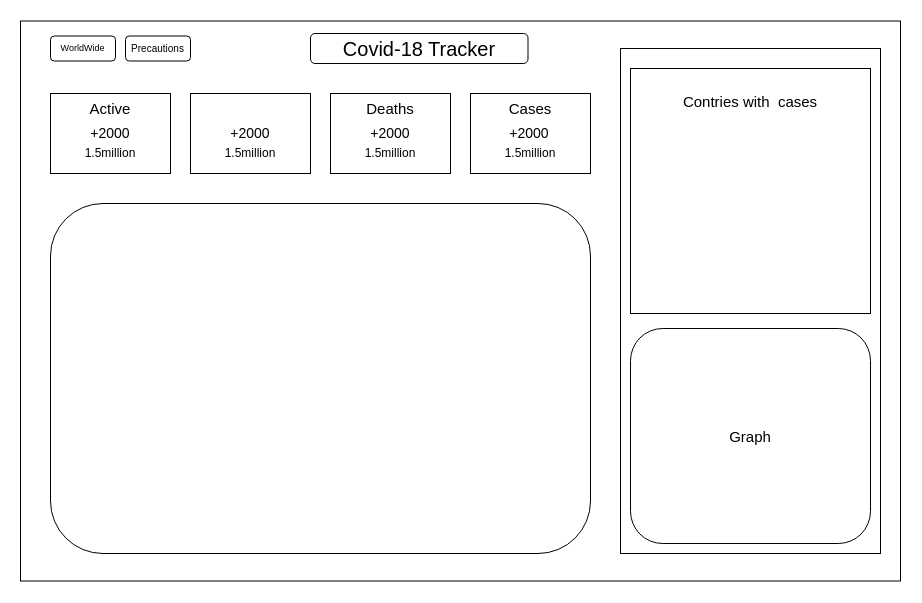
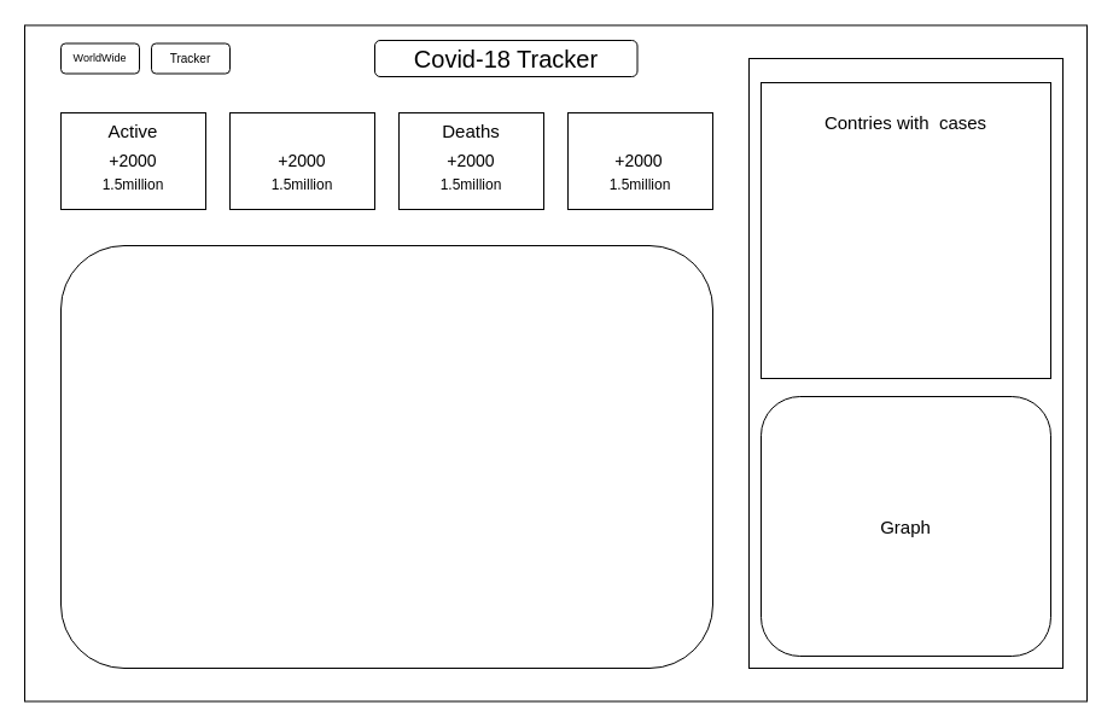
  <mxCell id="0" />
  <mxCell id="1" parent="0" />
  <mxCell id="2" value="" style="rounded=0;whiteSpace=wrap;html=1;" parent="1" vertex="1"><mxGeometry x="20" y="20.5" width="880" height="560" as="geometry" /></mxCell>
  <mxCell id="3" value="" style="rounded=1;whiteSpace=wrap;html=1;" parent="1" vertex="1"><mxGeometry x="310" y="33" width="217.5" height="30" as="geometry" /></mxCell>
  <mxCell id="4" value="Covid-18 Tracker" style="text;html=1;strokeColor=none;fillColor=none;align=center;verticalAlign=middle;whiteSpace=wrap;rounded=0;fontSize=20;" parent="1" vertex="1"><mxGeometry x="323.75" y="38" width="190" height="20" as="geometry" /></mxCell>
  <mxCell id="5" value="" style="rounded=0;whiteSpace=wrap;html=1;fontSize=20;" parent="1" vertex="1"><mxGeometry x="50" y="93" width="120" height="80" as="geometry" /></mxCell>
  <mxCell id="6" value="" style="rounded=0;whiteSpace=wrap;html=1;fontSize=20;" parent="1" vertex="1"><mxGeometry x="190" y="93" width="120" height="80" as="geometry" /></mxCell>
  <mxCell id="7" value="" style="rounded=0;whiteSpace=wrap;html=1;fontSize=20;" parent="1" vertex="1"><mxGeometry x="470" y="93" width="120" height="80" as="geometry" /></mxCell>
  <mxCell id="8" value="" style="rounded=0;whiteSpace=wrap;html=1;fontSize=20;" parent="1" vertex="1"><mxGeometry x="330" y="93" width="120" height="80" as="geometry" /></mxCell>
  <mxCell id="9" value="Active" style="text;html=1;strokeColor=none;fillColor=none;align=center;verticalAlign=middle;whiteSpace=wrap;rounded=0;fontSize=15;" parent="1" vertex="1"><mxGeometry x="50" y="93" width="120" height="30" as="geometry" /></mxCell>
  <mxCell id="10" value="Deaths" style="text;html=1;strokeColor=none;fillColor=none;align=center;verticalAlign=middle;whiteSpace=wrap;rounded=0;fontSize=15;" parent="1" vertex="1"><mxGeometry x="330" y="93" width="120" height="30" as="geometry" /></mxCell>
- <mxCell id="11" value="Cases" style="text;html=1;strokeColor=none;fillColor=none;align=center;verticalAlign=middle;whiteSpace=wrap;rounded=0;fontSize=15;" parent="1" vertex="1"><mxGeometry x="470" y="93" width="120" height="30" as="geometry" /></mxCell>
  <mxCell id="12" value="+2000" style="text;html=1;strokeColor=none;fillColor=none;align=center;verticalAlign=middle;whiteSpace=wrap;rounded=0;fontSize=14;" parent="1" vertex="1"><mxGeometry x="75" y="128" width="70" height="10" as="geometry" /></mxCell>
  <mxCell id="13" value="+2000" style="text;html=1;strokeColor=none;fillColor=none;align=center;verticalAlign=middle;whiteSpace=wrap;rounded=0;fontSize=14;" parent="1" vertex="1"><mxGeometry x="493.75" y="128" width="70" height="10" as="geometry" /></mxCell>
  <mxCell id="14" value="+2000" style="text;html=1;strokeColor=none;fillColor=none;align=center;verticalAlign=middle;whiteSpace=wrap;rounded=0;fontSize=14;" parent="1" vertex="1"><mxGeometry x="355" y="128" width="70" height="10" as="geometry" /></mxCell>
  <mxCell id="15" value="+2000" style="text;html=1;strokeColor=none;fillColor=none;align=center;verticalAlign=middle;whiteSpace=wrap;rounded=0;fontSize=14;" parent="1" vertex="1"><mxGeometry x="215" y="128" width="70" height="10" as="geometry" /></mxCell>
  <mxCell id="16" value="1.5million" style="text;html=1;strokeColor=none;fillColor=none;align=center;verticalAlign=middle;whiteSpace=wrap;rounded=0;fontSize=12;" parent="1" vertex="1"><mxGeometry x="205" y="143" width="90" height="20" as="geometry" /></mxCell>
  <mxCell id="17" value="1.5million" style="text;html=1;strokeColor=none;fillColor=none;align=center;verticalAlign=middle;whiteSpace=wrap;rounded=0;fontSize=12;" parent="1" vertex="1"><mxGeometry x="65" y="143" width="90" height="20" as="geometry" /></mxCell>
  <mxCell id="18" value="1.5million" style="text;html=1;strokeColor=none;fillColor=none;align=center;verticalAlign=middle;whiteSpace=wrap;rounded=0;fontSize=12;" parent="1" vertex="1"><mxGeometry x="485" y="143" width="90" height="20" as="geometry" /></mxCell>
  <mxCell id="19" value="1.5million" style="text;html=1;strokeColor=none;fillColor=none;align=center;verticalAlign=middle;whiteSpace=wrap;rounded=0;fontSize=12;" parent="1" vertex="1"><mxGeometry x="345" y="143" width="90" height="20" as="geometry" /></mxCell>
  <mxCell id="20" value="" style="rounded=1;whiteSpace=wrap;html=1;fontSize=14;" parent="1" vertex="1"><mxGeometry x="50" y="35.5" width="65" height="25" as="geometry" /></mxCell>
  <mxCell id="21" value="WorldWide" style="text;html=1;strokeColor=none;fillColor=none;align=center;verticalAlign=middle;whiteSpace=wrap;rounded=0;fontSize=9;" parent="1" vertex="1"><mxGeometry x="60" y="38" width="45" height="20" as="geometry" /></mxCell>
  <mxCell id="22" value="" style="rounded=1;whiteSpace=wrap;html=1;fontSize=9;" parent="1" vertex="1"><mxGeometry x="125" y="35.5" width="65" height="25" as="geometry" /></mxCell>
  <mxCell id="23" value="" style="rounded=1;whiteSpace=wrap;html=1;fontSize=9;" parent="1" vertex="1"><mxGeometry x="50" y="203" width="540" height="350" as="geometry" /></mxCell>
  <mxCell id="24" value="" style="rounded=0;whiteSpace=wrap;html=1;fontSize=25;" parent="1" vertex="1"><mxGeometry x="620" y="48" width="260" height="505" as="geometry" /></mxCell>
  <mxCell id="25" value="" style="rounded=1;whiteSpace=wrap;html=1;fontSize=25;" parent="1" vertex="1"><mxGeometry x="630" y="328" width="240" height="215" as="geometry" /></mxCell>
  <mxCell id="26" value="" style="rounded=0;whiteSpace=wrap;html=1;fontSize=25;" parent="1" vertex="1"><mxGeometry x="630" y="68" width="240" height="245" as="geometry" /></mxCell>
  <mxCell id="27" value="Contries with&amp;nbsp; cases" style="text;html=1;strokeColor=none;fillColor=none;align=center;verticalAlign=middle;whiteSpace=wrap;rounded=0;fontSize=15;" parent="1" vertex="1"><mxGeometry x="655" y="83" width="190" height="35" as="geometry" /></mxCell>
  <mxCell id="28" value="Graph" style="text;html=1;strokeColor=none;fillColor=none;align=center;verticalAlign=middle;whiteSpace=wrap;rounded=0;fontSize=15;" parent="1" vertex="1"><mxGeometry x="705" y="410.5" width="90" height="50" as="geometry" /></mxCell>
- <mxCell id="29" value="Precautions" style="text;html=1;strokeColor=none;fillColor=none;align=center;verticalAlign=middle;whiteSpace=wrap;rounded=0;fontSize=10;" vertex="1" parent="1"><mxGeometry x="125" y="38" width="65" height="20" as="geometry" /></mxCell>
+ <mxCell id="29" value="Tracker" style="text;html=1;strokeColor=none;fillColor=none;align=center;verticalAlign=middle;whiteSpace=wrap;rounded=0;fontSize=10;" vertex="1" parent="1"><mxGeometry x="125" y="38" width="65" height="20" as="geometry" /></mxCell>
